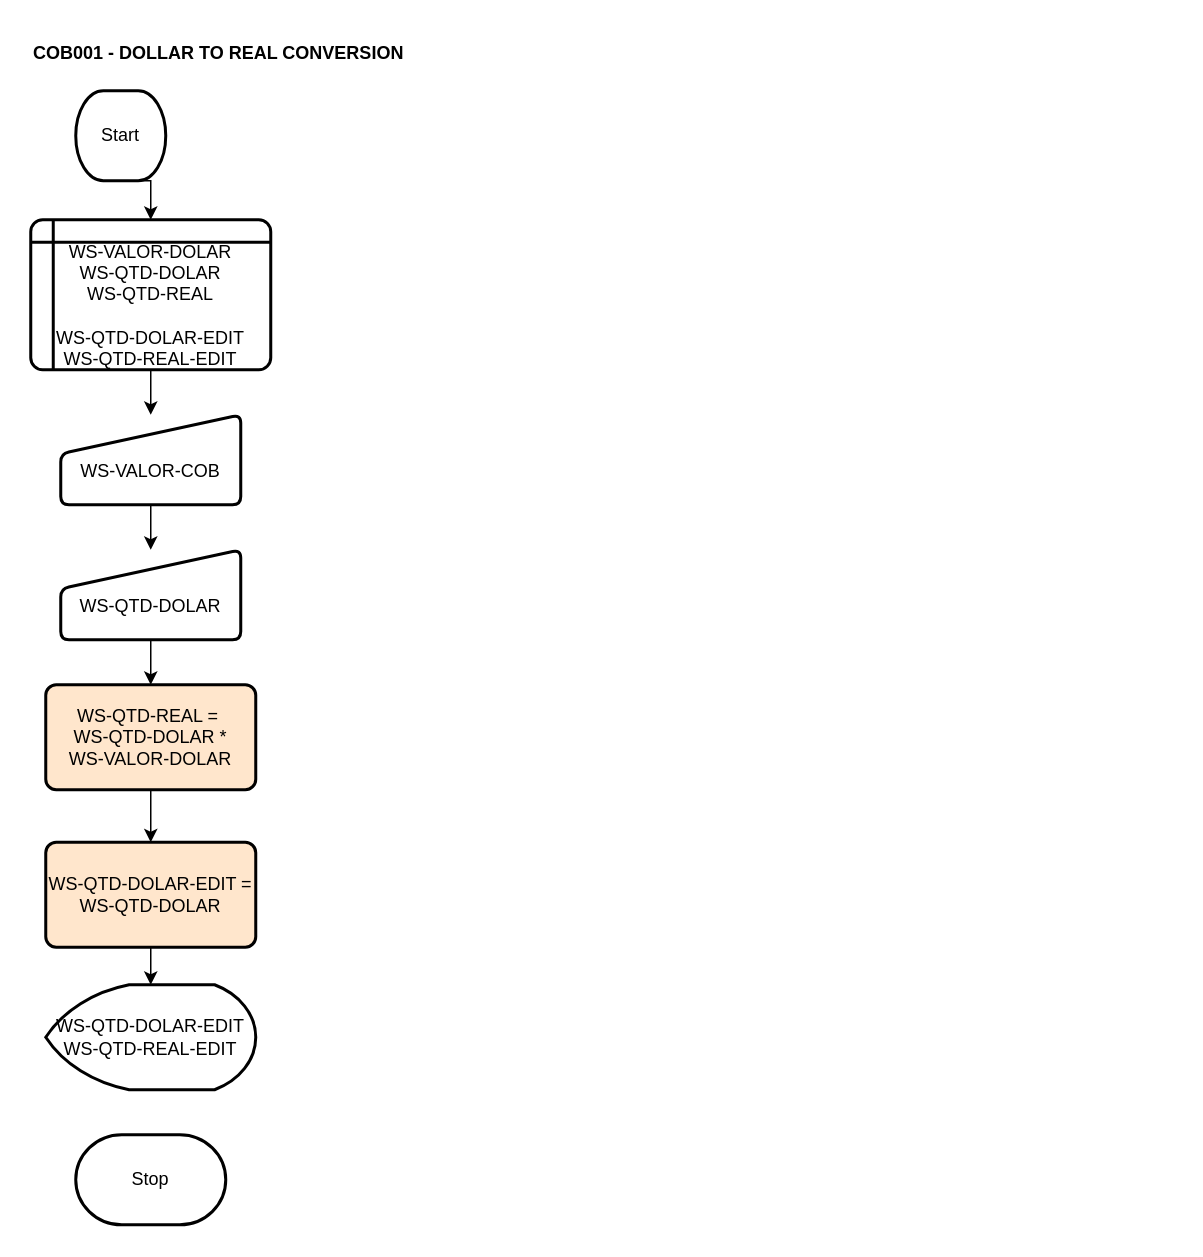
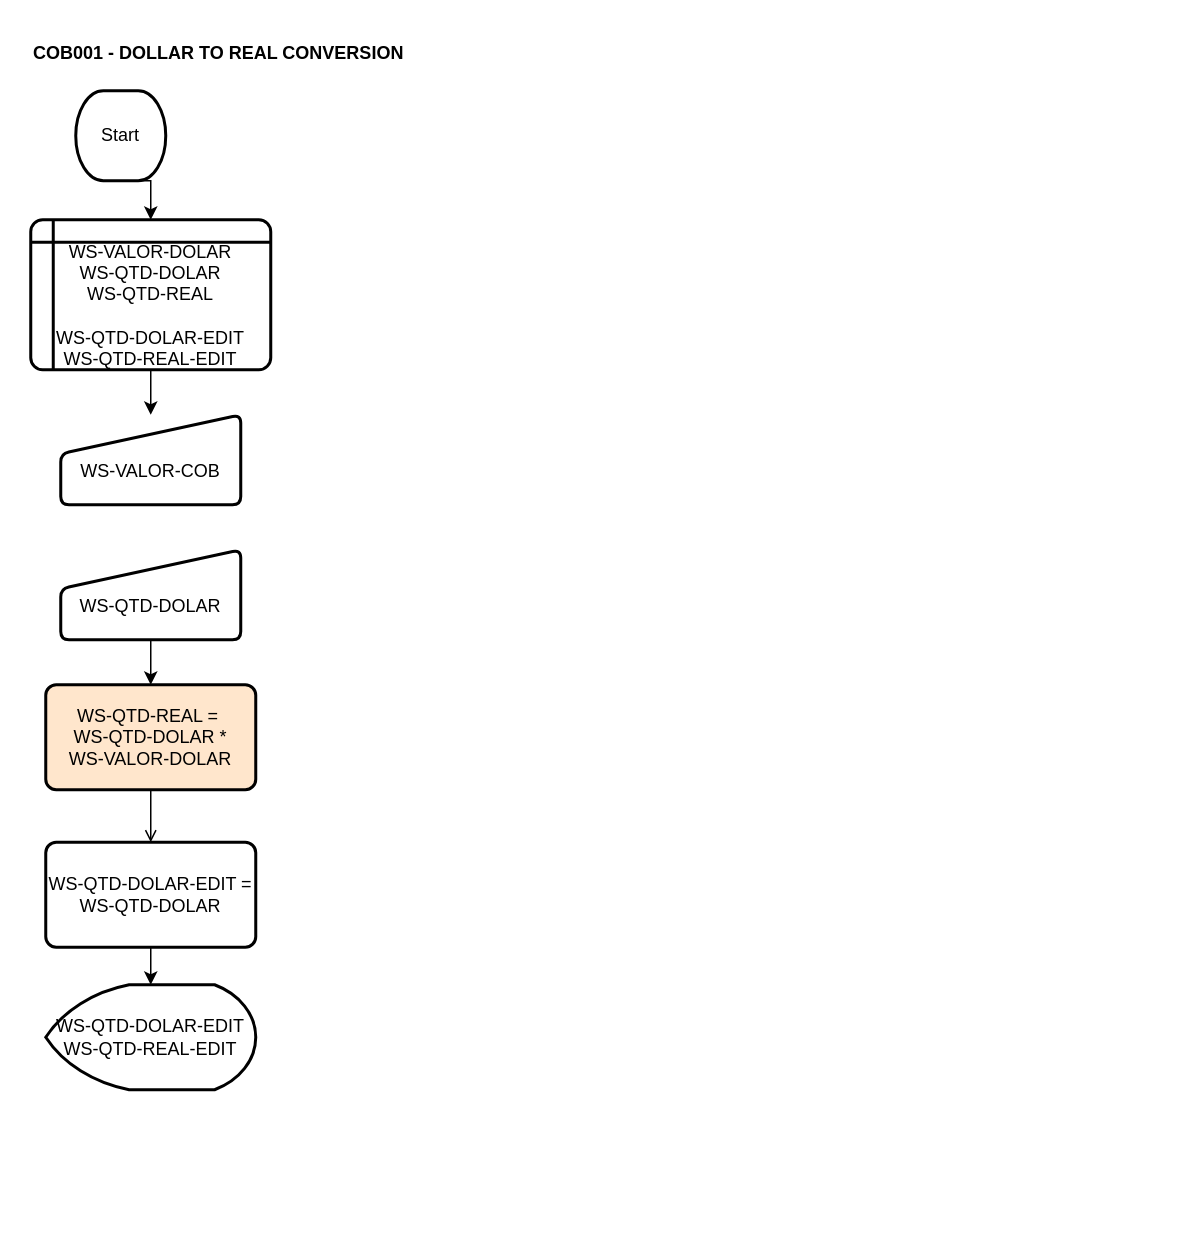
  <mxCell id="0" />
  <mxCell id="1" parent="0" />
  <mxCell id="2" value="COB001 -&amp;nbsp;DOLLAR TO REAL CONVERSION" style="text;html=1;align=left;verticalAlign=middle;whiteSpace=wrap;rounded=0;fontStyle=1" parent="1" vertex="1"><mxGeometry x="20" y="20" width="760" height="30" as="geometry" /></mxCell>
  <mxCell id="3" style="edgeStyle=orthogonalEdgeStyle;rounded=0;orthogonalLoop=1;jettySize=auto;html=1;exitX=0.5;exitY=1;exitDx=0;exitDy=0;exitPerimeter=0;entryX=0.5;entryY=0;entryDx=0;entryDy=0;" edge="1" parent="1" source="4" target="7"><mxGeometry relative="1" as="geometry" /></mxCell>
  <mxCell id="4" value="Start" style="strokeWidth=2;html=1;shape=mxgraph.flowchart.terminator;whiteSpace=wrap;" parent="1" vertex="1"><mxGeometry x="50" y="60" width="60" height="60" as="geometry" /></mxCell>
- <mxCell id="5" value="Stop" style="strokeWidth=2;html=1;shape=mxgraph.flowchart.terminator;whiteSpace=wrap;" parent="1" vertex="1"><mxGeometry x="50" y="756" width="100" height="60" as="geometry" /></mxCell>
  <mxCell id="6" style="edgeStyle=orthogonalEdgeStyle;rounded=0;orthogonalLoop=1;jettySize=auto;html=1;exitX=0.5;exitY=1;exitDx=0;exitDy=0;entryX=0.5;entryY=0;entryDx=0;entryDy=0;" edge="1" parent="1" source="7" target="9"><mxGeometry relative="1" as="geometry" /></mxCell>
  <mxCell id="7" value="&lt;div&gt;&lt;br&gt;&lt;/div&gt;&lt;div&gt;WS-VALOR-DOLAR&lt;/div&gt;&lt;div&gt;WS-QTD-DOLAR&lt;/div&gt;&lt;div&gt;WS-QTD-REAL&lt;/div&gt;&lt;div&gt;&lt;br&gt;&lt;/div&gt;&lt;div&gt;WS-QTD-DOLAR-EDIT&lt;/div&gt;&lt;div&gt;WS-QTD-REAL-EDIT&lt;/div&gt;" style="shape=internalStorage;whiteSpace=wrap;html=1;dx=15;dy=15;rounded=1;arcSize=8;strokeWidth=2;" vertex="1" parent="1"><mxGeometry x="20" y="146" width="160" height="100" as="geometry" /></mxCell>
- <mxCell id="8" style="edgeStyle=orthogonalEdgeStyle;rounded=0;orthogonalLoop=1;jettySize=auto;html=1;exitX=0.5;exitY=1;exitDx=0;exitDy=0;entryX=0.5;entryY=0;entryDx=0;entryDy=0;" edge="1" parent="1" source="9" target="11"><mxGeometry relative="1" as="geometry" /></mxCell>
  <mxCell id="9" value="&lt;div&gt;&lt;br&gt;&lt;/div&gt;WS-VALOR-COB" style="html=1;strokeWidth=2;shape=manualInput;whiteSpace=wrap;rounded=1;size=26;arcSize=11;" vertex="1" parent="1"><mxGeometry x="40" y="276" width="120" height="60" as="geometry" /></mxCell>
  <mxCell id="10" style="edgeStyle=orthogonalEdgeStyle;rounded=0;orthogonalLoop=1;jettySize=auto;html=1;exitX=0.5;exitY=1;exitDx=0;exitDy=0;entryX=0.5;entryY=0;entryDx=0;entryDy=0;" edge="1" parent="1" source="11" target="13"><mxGeometry relative="1" as="geometry" /></mxCell>
  <mxCell id="11" value="&lt;div&gt;&lt;br&gt;&lt;/div&gt;WS-QTD-DOLAR" style="html=1;strokeWidth=2;shape=manualInput;whiteSpace=wrap;rounded=1;size=26;arcSize=11;" vertex="1" parent="1"><mxGeometry x="40" y="366" width="120" height="60" as="geometry" /></mxCell>
- <mxCell id="12" style="edgeStyle=orthogonalEdgeStyle;rounded=0;orthogonalLoop=1;jettySize=auto;html=1;exitX=0.5;exitY=1;exitDx=0;exitDy=0;" edge="1" parent="1" source="13" target="14"><mxGeometry relative="1" as="geometry" /></mxCell>
+ <mxCell id="12" style="edgeStyle=orthogonalEdgeStyle;rounded=0;orthogonalLoop=1;jettySize=auto;html=1;exitX=0.5;exitY=1;exitDx=0;exitDy=0;endArrow=open;" edge="1" parent="1" source="13" target="14"><mxGeometry relative="1" as="geometry" /></mxCell>
  <mxCell id="13" value="&lt;div&gt;WS-QTD-REAL =&amp;nbsp;&lt;/div&gt;&lt;div&gt;WS-QTD-DOLAR *&lt;/div&gt;&lt;div&gt;WS-VALOR-DOLAR&lt;/div&gt;" style="rounded=1;whiteSpace=wrap;html=1;absoluteArcSize=1;arcSize=14;strokeWidth=2;fillColor=#ffe6cc;" vertex="1" parent="1"><mxGeometry x="30" y="456" width="140" height="70" as="geometry" /></mxCell>
- <mxCell id="14" value="&lt;div&gt;WS-QTD-DOLAR-EDIT =&lt;/div&gt;&lt;div&gt;WS-QTD-DOLAR&lt;/div&gt;" style="rounded=1;whiteSpace=wrap;html=1;absoluteArcSize=1;arcSize=14;strokeWidth=2;fillColor=#ffe6cc;" vertex="1" parent="1"><mxGeometry x="30" y="561" width="140" height="70" as="geometry" /></mxCell>
+ <mxCell id="14" value="&lt;div&gt;WS-QTD-DOLAR-EDIT =&lt;/div&gt;&lt;div&gt;WS-QTD-DOLAR&lt;/div&gt;" style="rounded=1;whiteSpace=wrap;html=1;absoluteArcSize=1;arcSize=14;strokeWidth=2;" vertex="1" parent="1"><mxGeometry x="30" y="561" width="140" height="70" as="geometry" /></mxCell>
  <mxCell id="15" value="&lt;div&gt;WS-QTD-DOLAR-EDIT&lt;/div&gt;&lt;div&gt;WS-QTD-REAL-EDIT&lt;/div&gt;" style="strokeWidth=2;html=1;shape=mxgraph.flowchart.display;whiteSpace=wrap;" vertex="1" parent="1"><mxGeometry x="30" y="656" width="140" height="70" as="geometry" /></mxCell>
  <mxCell id="16" style="edgeStyle=orthogonalEdgeStyle;rounded=0;orthogonalLoop=1;jettySize=auto;html=1;exitX=0.5;exitY=1;exitDx=0;exitDy=0;entryX=0.5;entryY=0;entryDx=0;entryDy=0;entryPerimeter=0;" edge="1" parent="1" source="14" target="15"><mxGeometry relative="1" as="geometry" /></mxCell>
